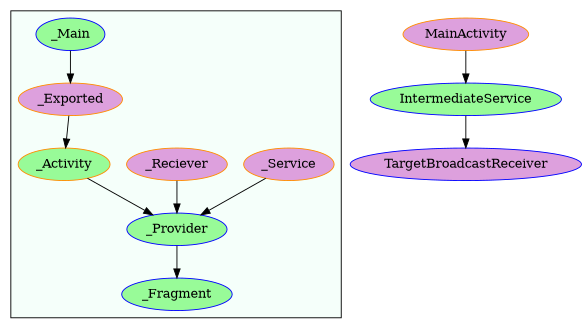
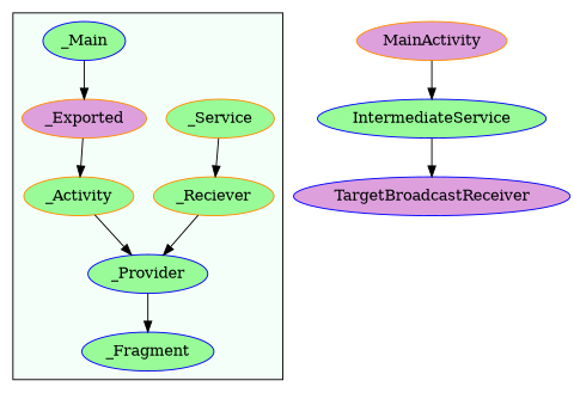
  digraph {
    node [color=darkorange fillcolor=palegreen style=filled]
    _Activity
-   _Service [fillcolor=plum]
-   _Reciever [fillcolor=plum]
+   _Service
+   _Reciever
    _Provider [color=blue]
    _Fragment [color=blue]
    _Main [color=blue]
    _Exported [fillcolor=plum]
    MainActivity [fillcolor=plum]
    IntermediateService [color=blue]
    TargetBroadcastReceiver [color=blue fillcolor=plum]
    subgraph cluster_1 {
      bgcolor=mintcream
      _Activity
      _Service
      _Reciever
      _Provider
      _Fragment
      _Main
      _Exported
    }
    _Activity -> _Provider
-   _Service -> _Provider
+   _Service -> _Reciever
    _Reciever -> _Provider
    _Provider -> _Fragment
    _Main -> _Exported
    _Exported -> _Activity
    MainActivity -> IntermediateService
    IntermediateService -> TargetBroadcastReceiver
  }
